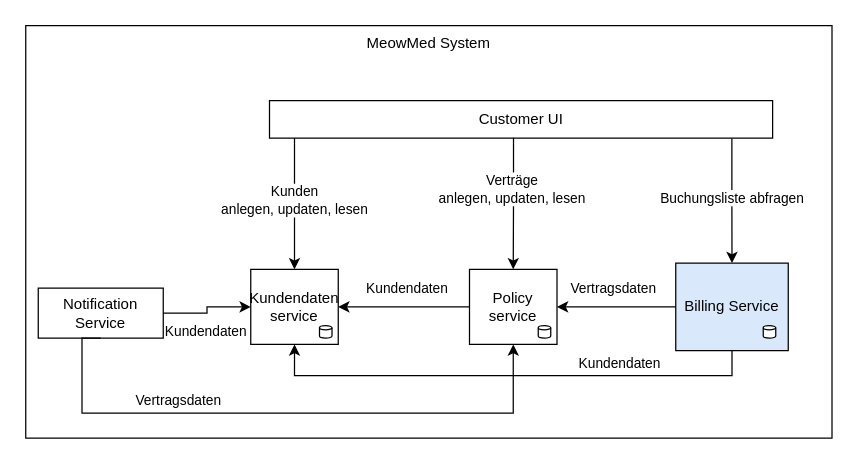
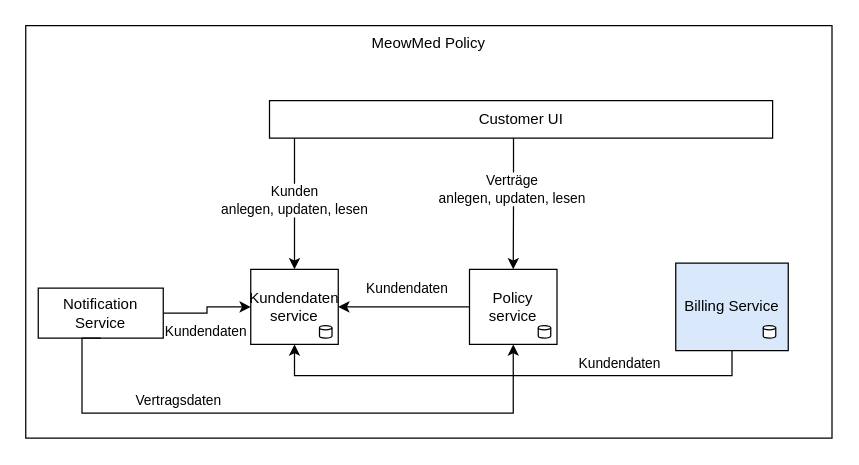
  <mxCell id="0" />
  <mxCell id="1" parent="0" />
- <mxCell id="2" value="MeowMed System" style="rounded=0;whiteSpace=wrap;html=1;verticalAlign=top;" vertex="1" parent="1"><mxGeometry x="20" y="20" width="645" height="330" as="geometry" /></mxCell>
+ <mxCell id="2" value="MeowMed Policy" style="rounded=0;whiteSpace=wrap;html=1;verticalAlign=top;" vertex="1" parent="1"><mxGeometry x="20" y="20" width="645" height="330" as="geometry" /></mxCell>
  <mxCell id="3" value="Customer UI" style="rounded=0;whiteSpace=wrap;html=1;" vertex="1" parent="1"><mxGeometry x="215" y="80" width="402.5" height="30" as="geometry" /></mxCell>
  <mxCell id="4" value="Notification Service" style="rounded=0;whiteSpace=wrap;html=1;" vertex="1" parent="1"><mxGeometry x="30" y="230" width="100" height="40" as="geometry" /></mxCell>
  <mxCell id="5" value="Kundendaten service" style="rounded=0;whiteSpace=wrap;html=1;" vertex="1" parent="1"><mxGeometry x="200" y="215" width="70" height="60" as="geometry" /></mxCell>
  <mxCell id="6" value="Policy service" style="rounded=0;whiteSpace=wrap;html=1;" vertex="1" parent="1"><mxGeometry x="375" y="215" width="70" height="60" as="geometry" /></mxCell>
  <mxCell id="7" value="Billing Service" style="rounded=0;whiteSpace=wrap;html=1;fillColor=#dae8fc;" vertex="1" parent="1"><mxGeometry x="540" y="210" width="90" height="70" as="geometry" /></mxCell>
  <mxCell id="8" value="" style="shape=cylinder3;whiteSpace=wrap;html=1;boundedLbl=1;backgroundOutline=1;size=1.654;" vertex="1" parent="1"><mxGeometry x="255" y="260" width="10" height="10" as="geometry" /></mxCell>
  <mxCell id="9" value="Kunden&lt;br&gt;anlegen, updaten, lesen" style="edgeStyle=orthogonalEdgeStyle;rounded=0;orthogonalLoop=1;jettySize=auto;html=1;entryX=0.5;entryY=0;entryDx=0;entryDy=0;" edge="1" parent="1" target="5"><mxGeometry x="-0.048" relative="1" as="geometry"><mxPoint x="235" y="110" as="sourcePoint" /><mxPoint x="10" y="230" as="targetPoint" /><mxPoint as="offset" /><Array as="points"><mxPoint x="235" y="110" /></Array></mxGeometry></mxCell>
  <mxCell id="10" value="Verträge&lt;br&gt;anlegen, updaten, lesen" style="edgeStyle=orthogonalEdgeStyle;rounded=0;orthogonalLoop=1;jettySize=auto;html=1;exitX=0.485;exitY=0.989;exitDx=0;exitDy=0;entryX=0.5;entryY=0;entryDx=0;entryDy=0;exitPerimeter=0;" edge="1" parent="1" source="3" target="6"><mxGeometry x="-0.23" y="-1" relative="1" as="geometry"><mxPoint x="260" y="160" as="sourcePoint" /><mxPoint x="245" y="230" as="targetPoint" /><mxPoint as="offset" /></mxGeometry></mxCell>
- <mxCell id="11" value="Buchungsliste abfragen" style="edgeStyle=orthogonalEdgeStyle;rounded=0;orthogonalLoop=1;jettySize=auto;html=1;exitX=0.919;exitY=1.011;exitDx=0;exitDy=0;entryX=0.5;entryY=0;entryDx=0;entryDy=0;exitPerimeter=0;" edge="1" parent="1" source="3" target="7"><mxGeometry x="-0.012" relative="1" as="geometry"><mxPoint x="340" y="120" as="sourcePoint" /><mxPoint x="359" y="230" as="targetPoint" /><mxPoint y="-1" as="offset" /></mxGeometry></mxCell>
  <mxCell id="12" value="Kundendaten" style="edgeStyle=orthogonalEdgeStyle;rounded=0;orthogonalLoop=1;jettySize=auto;html=1;exitX=0;exitY=0.5;exitDx=0;exitDy=0;entryX=1;entryY=0.5;entryDx=0;entryDy=0;" edge="1" parent="1" source="6" target="5"><mxGeometry x="-0.048" y="-15" relative="1" as="geometry"><mxPoint x="476" y="120" as="sourcePoint" /><mxPoint x="595" y="240" as="targetPoint" /><mxPoint as="offset" /></mxGeometry></mxCell>
  <mxCell id="13" value="Kundendaten" style="edgeStyle=orthogonalEdgeStyle;rounded=0;orthogonalLoop=1;jettySize=auto;html=1;exitX=1;exitY=0.5;exitDx=0;exitDy=0;entryX=0;entryY=0.5;entryDx=0;entryDy=0;" edge="1" parent="1" source="4" target="5"><mxGeometry x="-0.1" y="-15" relative="1" as="geometry"><mxPoint x="280" y="255" as="sourcePoint" /><mxPoint x="385" y="255" as="targetPoint" /><mxPoint as="offset" /></mxGeometry></mxCell>
  <mxCell id="14" value="Vertragsdaten" style="edgeStyle=orthogonalEdgeStyle;rounded=0;orthogonalLoop=1;jettySize=auto;html=1;exitX=0.5;exitY=1;exitDx=0;exitDy=0;entryX=0.5;entryY=1;entryDx=0;entryDy=0;" edge="1" parent="1" source="4" target="6"><mxGeometry x="-0.362" y="10" relative="1" as="geometry"><mxPoint x="280" y="255" as="sourcePoint" /><mxPoint x="385" y="255" as="targetPoint" /><mxPoint as="offset" /><Array as="points"><mxPoint x="65" y="330" /><mxPoint x="410" y="330" /></Array></mxGeometry></mxCell>
  <mxCell id="15" value="" style="shape=cylinder3;whiteSpace=wrap;html=1;boundedLbl=1;backgroundOutline=1;size=1.654;" vertex="1" parent="1"><mxGeometry x="430" y="260" width="10" height="10" as="geometry" /></mxCell>
  <mxCell id="16" value="" style="shape=cylinder3;whiteSpace=wrap;html=1;boundedLbl=1;backgroundOutline=1;size=1.654;" vertex="1" parent="1"><mxGeometry x="610" y="260" width="10" height="10" as="geometry" /></mxCell>
- <mxCell id="17" value="Vertragsdaten" style="edgeStyle=orthogonalEdgeStyle;rounded=0;orthogonalLoop=1;jettySize=auto;html=1;exitX=0;exitY=0.5;exitDx=0;exitDy=0;entryX=1;entryY=0.5;entryDx=0;entryDy=0;" edge="1" parent="1" source="7" target="6"><mxGeometry x="0.048" y="-15" relative="1" as="geometry"><mxPoint x="420" y="285" as="sourcePoint" /><mxPoint x="75" y="270" as="targetPoint" /><mxPoint as="offset" /><Array as="points"><mxPoint x="500" y="245" /><mxPoint x="500" y="245" /></Array></mxGeometry></mxCell>
  <mxCell id="18" value="Kundendaten" style="edgeStyle=orthogonalEdgeStyle;rounded=0;orthogonalLoop=1;jettySize=auto;html=1;exitX=0.5;exitY=1;exitDx=0;exitDy=0;entryX=0.5;entryY=1;entryDx=0;entryDy=0;" edge="1" parent="1" source="7" target="5"><mxGeometry x="-0.443" y="-10" relative="1" as="geometry"><mxPoint x="385" y="255" as="sourcePoint" /><mxPoint x="280" y="255" as="targetPoint" /><mxPoint as="offset" /><Array as="points"><mxPoint x="585" y="300" /><mxPoint x="235" y="300" /></Array></mxGeometry></mxCell>
